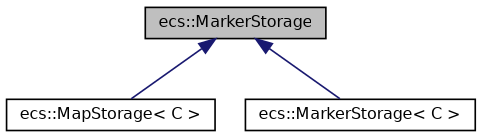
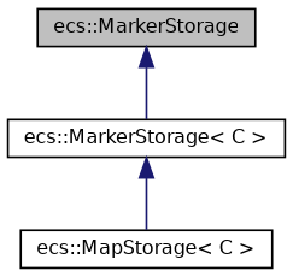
  digraph {
    node [color=black fillcolor=white fontname=Helvetica fontsize=10 shape=record style=filled]
    edge [color=midnightblue dir=back fontname=Helvetica fontsize=10 labelfontname=Helvetica labelfontsize=10 style=solid]
    n1 [fillcolor=grey75 fontcolor=black height=0.2 label="ecs::MarkerStorage" width=0.4]
    n2 [height=0.2 label="ecs::MapStorage\< C \>" width=0.4]
    n3 [height=0.2 label="ecs::MarkerStorage\< C \>" width=0.4]
-   n1 -> n2
+   n3 -> n2
    n1 -> n3
  }
